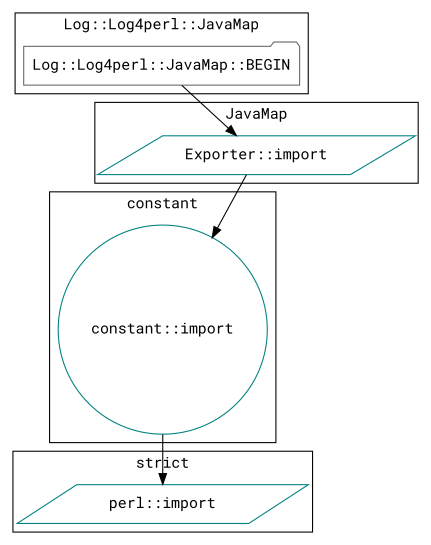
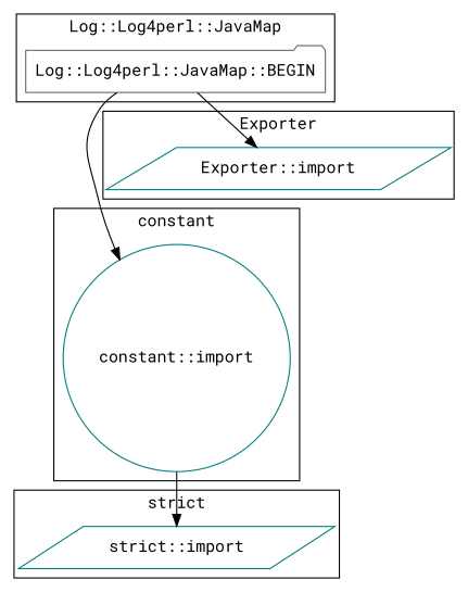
  digraph {
    fontname="Roboto Mono"
    node [color=teal fontname="Roboto Mono" shape=parallelogram]
    edge [fontname="Roboto Mono"]
    "Log::Log4perl::JavaMap::BEGIN" [color=gray40 shape=folder]
-   "strict::import" [label="perl::import"]
+   "strict::import"
    "constant::import" [shape=circle]
    "Exporter::import"
    subgraph cluster_1 {
      label="Log::Log4perl::JavaMap"
      "Log::Log4perl::JavaMap::BEGIN"
    }
    subgraph cluster_2 {
      label="strict"
      "strict::import"
    }
    subgraph cluster_3 {
      label=constant
      "constant::import"
    }
    subgraph cluster_4 {
-     label=JavaMap
+     label=Exporter
      "Exporter::import"
    }
-   "Exporter::import" -> "constant::import"
+   "Log::Log4perl::JavaMap::BEGIN" -> "constant::import"
    "Log::Log4perl::JavaMap::BEGIN" -> "Exporter::import"
    "constant::import" -> "strict::import"
  }
